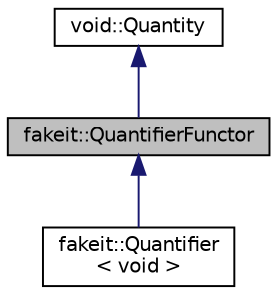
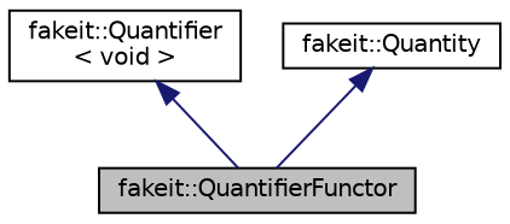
  digraph {
    node [color=black fillcolor=white fontname=Helvetica fontsize=10 shape=record style=filled]
    edge [color=midnightblue dir=back fontname=Helvetica fontsize=10 labelfontname=Helvetica labelfontsize=10 style=solid]
    n1 [fillcolor=grey75 fontcolor=black height=0.2 label="fakeit::QuantifierFunctor" width=0.4]
    n2 [height=0.2 label="fakeit::Quantifier\l\< void \>" width=0.4]
-   n3 [height=0.2 label="void::Quantity" width=0.4]
-   n1 -> n2
+   n3 [height=0.2 label="fakeit::Quantity" width=0.4]
+   n2 -> n1
    n3 -> n1
  }
